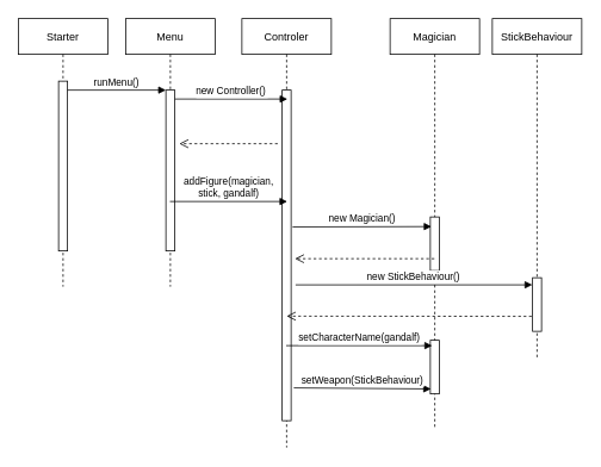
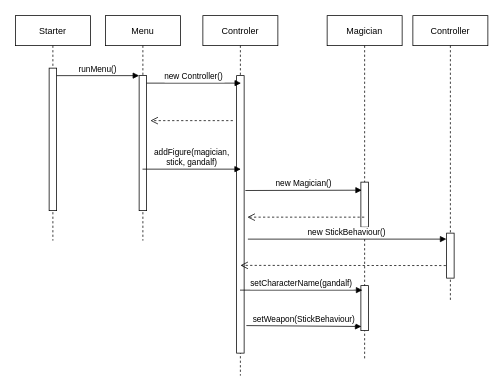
  <mxCell id="0" />
  <mxCell id="1" parent="0" />
  <mxCell id="2" value="Starter" style="shape=umlLifeline;perimeter=lifelinePerimeter;container=1;collapsible=0;recursiveResize=0;rounded=0;shadow=0;strokeWidth=1;" parent="1" vertex="1"><mxGeometry x="20" y="20" width="100" height="300" as="geometry" /></mxCell>
  <mxCell id="3" value="" style="points=[];perimeter=orthogonalPerimeter;rounded=0;shadow=0;strokeWidth=1;" parent="2" vertex="1"><mxGeometry x="45" y="70" width="10" height="190" as="geometry" /></mxCell>
  <mxCell id="4" value="Menu" style="shape=umlLifeline;perimeter=lifelinePerimeter;container=1;collapsible=0;recursiveResize=0;rounded=0;shadow=0;strokeWidth=1;" parent="1" vertex="1"><mxGeometry x="140" y="20" width="100" height="300" as="geometry" /></mxCell>
  <mxCell id="5" value="" style="points=[];perimeter=orthogonalPerimeter;rounded=0;shadow=0;strokeWidth=1;" parent="4" vertex="1"><mxGeometry x="45" y="80" width="10" height="180" as="geometry" /></mxCell>
  <mxCell id="6" value="runMenu()" style="verticalAlign=bottom;endArrow=block;entryX=0;entryY=0;shadow=0;strokeWidth=1;" parent="1" source="3" target="5" edge="1"><mxGeometry relative="1" as="geometry"><mxPoint x="175" y="100" as="sourcePoint" /></mxGeometry></mxCell>
  <mxCell id="7" value="Controler" style="shape=umlLifeline;perimeter=lifelinePerimeter;container=1;collapsible=0;recursiveResize=0;rounded=0;shadow=0;strokeWidth=1;" vertex="1" parent="1"><mxGeometry x="270" y="20" width="100" height="480" as="geometry" /></mxCell>
  <mxCell id="8" value="" style="points=[];perimeter=orthogonalPerimeter;rounded=0;shadow=0;strokeWidth=1;" vertex="1" parent="7"><mxGeometry x="45" y="80" width="10" height="370" as="geometry" /></mxCell>
  <mxCell id="9" value="new Controller()" style="verticalAlign=bottom;endArrow=block;shadow=0;strokeWidth=1;entryX=0.068;entryY=0.288;entryDx=0;entryDy=0;entryPerimeter=0;" edge="1" parent="7"><mxGeometry relative="1" as="geometry"><mxPoint x="-75.0" y="90.0" as="sourcePoint" /><mxPoint x="50.87" y="90.0" as="targetPoint" /></mxGeometry></mxCell>
  <mxCell id="10" value="addFigure(magician, &#10;stick, gandalf)" style="verticalAlign=bottom;endArrow=block;shadow=0;strokeWidth=1;entryX=0.567;entryY=0.337;entryDx=0;entryDy=0;entryPerimeter=0;" edge="1" parent="1" source="4" target="8"><mxGeometry relative="1" as="geometry"><mxPoint x="260" y="110" as="sourcePoint" /><mxPoint x="370" y="110" as="targetPoint" /></mxGeometry></mxCell>
- <mxCell id="11" value="StickBehaviour" style="shape=umlLifeline;perimeter=lifelinePerimeter;container=1;collapsible=0;recursiveResize=0;rounded=0;shadow=0;strokeWidth=1;" vertex="1" parent="1"><mxGeometry x="550" y="20" width="100" height="380" as="geometry" /></mxCell>
+ <mxCell id="11" value="Controller" style="shape=umlLifeline;perimeter=lifelinePerimeter;container=1;collapsible=0;recursiveResize=0;rounded=0;shadow=0;strokeWidth=1;" vertex="1" parent="1"><mxGeometry x="550" y="20" width="100" height="380" as="geometry" /></mxCell>
  <mxCell id="12" value="" style="points=[];perimeter=orthogonalPerimeter;rounded=0;shadow=0;strokeWidth=1;" vertex="1" parent="11"><mxGeometry x="45" y="290" width="10" height="60" as="geometry" /></mxCell>
  <mxCell id="13" value="Magician" style="shape=umlLifeline;perimeter=lifelinePerimeter;container=1;collapsible=0;recursiveResize=0;rounded=0;shadow=0;strokeWidth=1;" vertex="1" parent="1"><mxGeometry x="435.68" y="20" width="100" height="460" as="geometry" /></mxCell>
  <mxCell id="14" value="" style="points=[];perimeter=orthogonalPerimeter;rounded=0;shadow=0;strokeWidth=1;" vertex="1" parent="13"><mxGeometry x="45" y="360" width="10" height="60" as="geometry" /></mxCell>
  <mxCell id="15" value="" style="points=[];perimeter=orthogonalPerimeter;rounded=0;shadow=0;strokeWidth=1;" vertex="1" parent="13"><mxGeometry x="45" y="222" width="10" height="60" as="geometry" /></mxCell>
  <mxCell id="16" value="new StickBehaviour()" style="verticalAlign=bottom;endArrow=block;shadow=0;strokeWidth=1;startArrow=none;entryX=-0.033;entryY=0.133;entryDx=0;entryDy=0;entryPerimeter=0;" edge="1" parent="1" target="12"><mxGeometry relative="1" as="geometry"><mxPoint x="330" y="318" as="sourcePoint" /><mxPoint x="625.68" y="321" as="targetPoint" /></mxGeometry></mxCell>
  <mxCell id="17" value="setCharacterName(gandalf)" style="verticalAlign=bottom;endArrow=block;shadow=0;strokeWidth=1;entryX=0.199;entryY=0.1;entryDx=0;entryDy=0;entryPerimeter=0;" edge="1" parent="1" source="7" target="14"><mxGeometry relative="1" as="geometry"><mxPoint x="330" y="420" as="sourcePoint" /><mxPoint x="485.68" y="250" as="targetPoint" /></mxGeometry></mxCell>
  <mxCell id="18" value="new Magician()" style="verticalAlign=bottom;endArrow=block;shadow=0;strokeWidth=1;exitX=1.167;exitY=0.414;exitDx=0;exitDy=0;exitPerimeter=0;entryX=0.463;entryY=0.506;entryDx=0;entryDy=0;entryPerimeter=0;" edge="1" parent="1" source="8" target="13"><mxGeometry relative="1" as="geometry"><mxPoint x="365.68" y="130" as="sourcePoint" /><mxPoint x="460" y="130" as="targetPoint" /></mxGeometry></mxCell>
  <mxCell id="19" value="" style="verticalAlign=bottom;endArrow=open;dashed=1;endSize=8;shadow=0;strokeWidth=1;entryX=1.433;entryY=0.51;entryDx=0;entryDy=0;entryPerimeter=0;" edge="1" parent="1" source="13" target="8"><mxGeometry relative="1" as="geometry"><mxPoint x="365.68" y="160" as="targetPoint" /><mxPoint x="475.68" y="160" as="sourcePoint" /></mxGeometry></mxCell>
  <mxCell id="20" value="" style="verticalAlign=bottom;endArrow=open;dashed=1;endSize=8;shadow=0;strokeWidth=1;exitX=0.44;exitY=0.877;exitDx=0;exitDy=0;exitPerimeter=0;" edge="1" parent="1" source="11"><mxGeometry relative="1" as="geometry"><mxPoint x="320" y="353" as="targetPoint" /><mxPoint x="560" y="390" as="sourcePoint" /></mxGeometry></mxCell>
  <mxCell id="21" value="setWeapon(StickBehaviour)" style="verticalAlign=bottom;endArrow=block;shadow=0;strokeWidth=1;entryX=0.457;entryY=0.901;entryDx=0;entryDy=0;entryPerimeter=0;exitX=0.58;exitY=0.861;exitDx=0;exitDy=0;exitPerimeter=0;" edge="1" parent="1" source="7" target="13"><mxGeometry relative="1" as="geometry"><mxPoint x="325" y="460" as="sourcePoint" /><mxPoint x="480.19" y="460" as="targetPoint" /></mxGeometry></mxCell>
  <mxCell id="22" value="" style="verticalAlign=bottom;endArrow=open;dashed=1;endSize=8;shadow=0;strokeWidth=1;" edge="1" parent="1"><mxGeometry relative="1" as="geometry"><mxPoint x="200" y="160" as="targetPoint" /><mxPoint x="310" y="160" as="sourcePoint" /></mxGeometry></mxCell>
